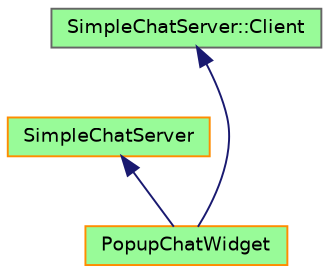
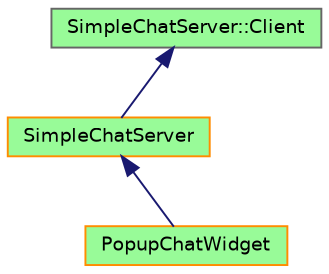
  digraph {
    node [color=darkorange fillcolor=palegreen fontname=Helvetica fontsize=10 shape=record style=filled]
    edge [color=midnightblue dir=back fontname=Helvetica fontsize=10 labelfontname=Helvetica labelfontsize=10 style=solid]
    n1 [color=gray40 fontcolor=black height=0.2 label="SimpleChatServer::Client" width=0.4]
    n2 [height=0.2 label=SimpleChatServer width=0.4]
    n3 [height=0.2 label=PopupChatWidget width=0.4]
-   n1 -> n3
+   n1 -> n2
    n2 -> n3
  }
